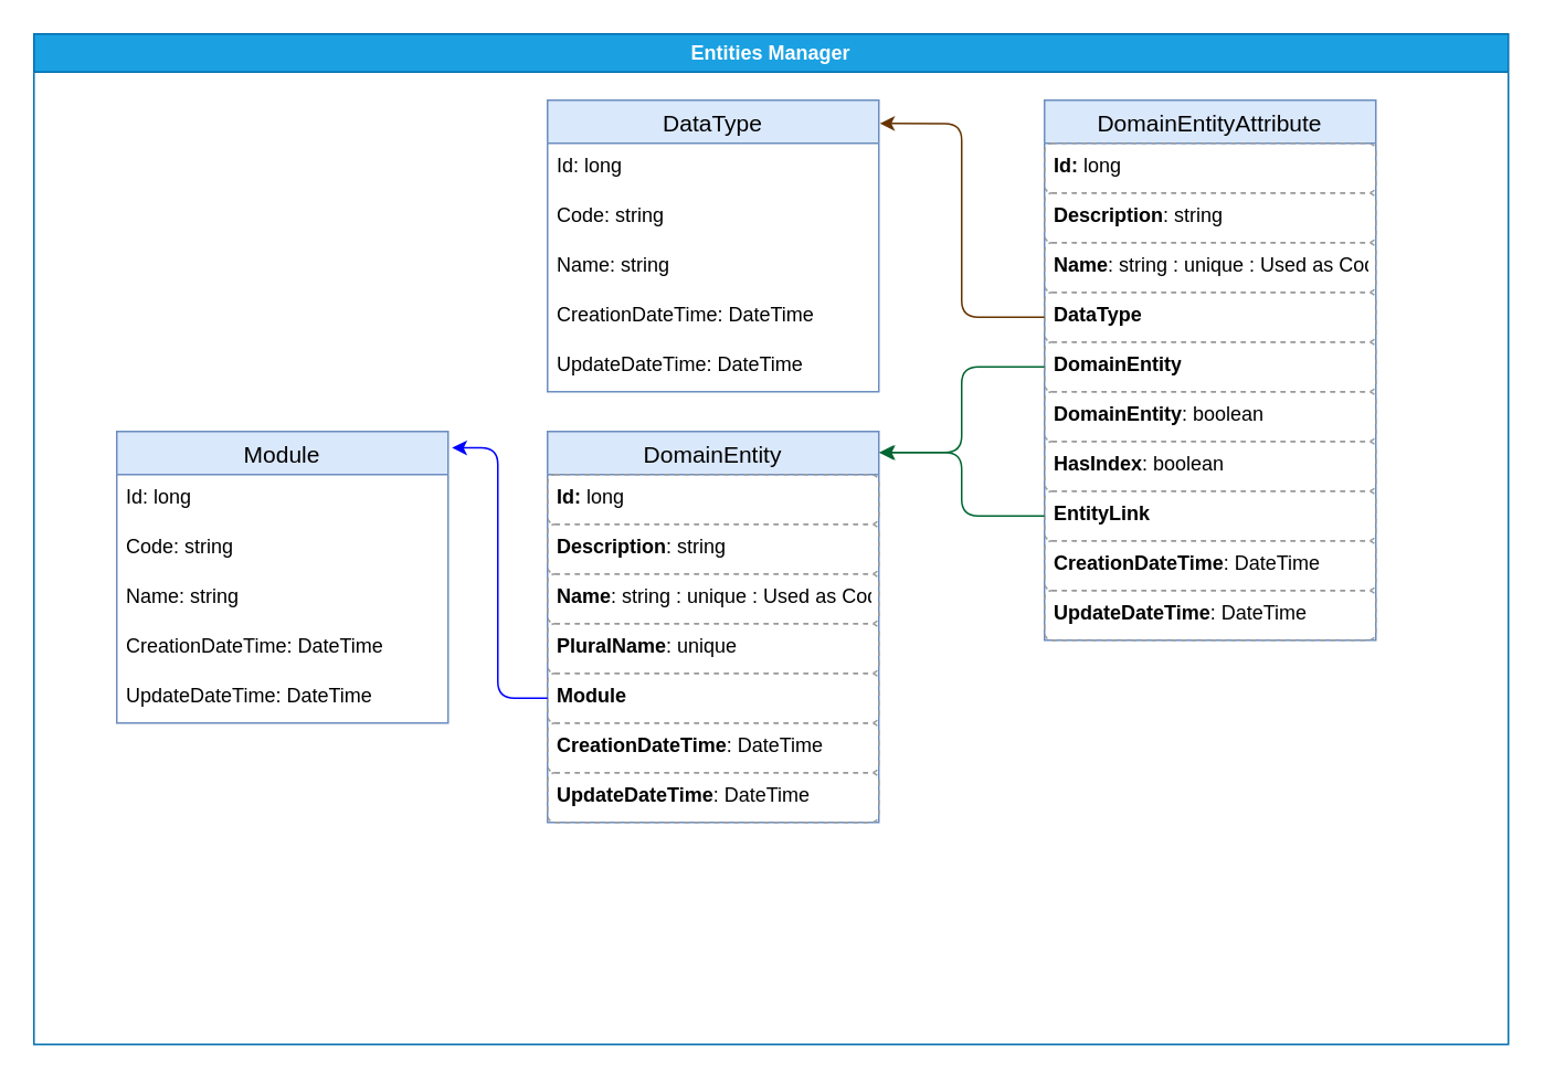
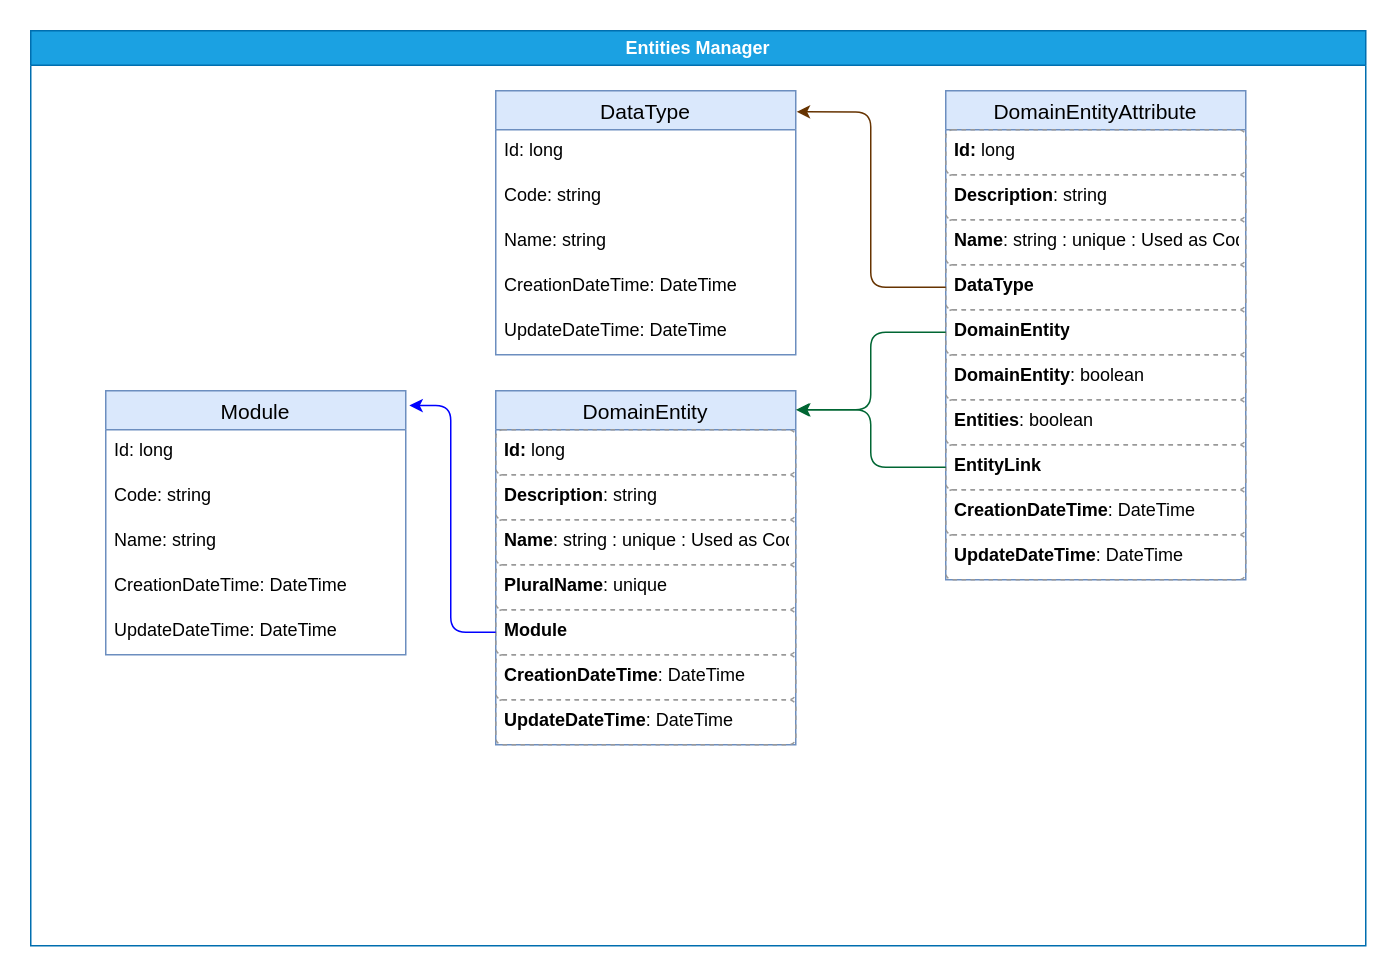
  <mxCell id="0" />
  <mxCell id="1" parent="0" />
  <mxCell id="2" value="Entities Manager" style="swimlane;whiteSpace=wrap;html=1;fillColor=#1ba1e2;fontColor=#ffffff;strokeColor=#006EAF;" vertex="1" parent="1"><mxGeometry x="20" y="20" width="890" height="610" as="geometry" /></mxCell>
  <mxCell id="3" value="DataType" style="swimlane;fontStyle=0;childLayout=stackLayout;horizontal=1;startSize=26;horizontalStack=0;resizeParent=1;resizeParentMax=0;resizeLast=0;collapsible=1;marginBottom=0;align=center;fontSize=14;fillColor=#dae8fc;strokeColor=#6c8ebf;" vertex="1" parent="2"><mxGeometry x="310" y="40" width="200" height="176" as="geometry" /></mxCell>
  <mxCell id="4" value="Id: long" style="text;strokeColor=none;fillColor=none;spacingLeft=4;spacingRight=4;overflow=hidden;rotatable=0;points=[[0,0.5],[1,0.5]];portConstraint=eastwest;fontSize=12;" vertex="1" parent="3"><mxGeometry y="26" width="200" height="30" as="geometry" /></mxCell>
  <mxCell id="5" value="Code: string" style="text;strokeColor=none;fillColor=none;spacingLeft=4;spacingRight=4;overflow=hidden;rotatable=0;points=[[0,0.5],[1,0.5]];portConstraint=eastwest;fontSize=12;" vertex="1" parent="3"><mxGeometry y="56" width="200" height="30" as="geometry" /></mxCell>
  <mxCell id="6" value="Name: string" style="text;strokeColor=none;fillColor=none;spacingLeft=4;spacingRight=4;overflow=hidden;rotatable=0;points=[[0,0.5],[1,0.5]];portConstraint=eastwest;fontSize=12;" vertex="1" parent="3"><mxGeometry y="86" width="200" height="30" as="geometry" /></mxCell>
  <mxCell id="7" value="CreationDateTime: DateTime" style="text;strokeColor=none;fillColor=none;spacingLeft=4;spacingRight=4;overflow=hidden;rotatable=0;points=[[0,0.5],[1,0.5]];portConstraint=eastwest;fontSize=12;" vertex="1" parent="3"><mxGeometry y="116" width="200" height="30" as="geometry" /></mxCell>
  <mxCell id="8" value="UpdateDateTime: DateTime" style="text;strokeColor=none;fillColor=none;spacingLeft=4;spacingRight=4;overflow=hidden;rotatable=0;points=[[0,0.5],[1,0.5]];portConstraint=eastwest;fontSize=12;" vertex="1" parent="3"><mxGeometry y="146" width="200" height="30" as="geometry" /></mxCell>
  <mxCell id="9" value="Module" style="swimlane;fontStyle=0;childLayout=stackLayout;horizontal=1;startSize=26;horizontalStack=0;resizeParent=1;resizeParentMax=0;resizeLast=0;collapsible=1;marginBottom=0;align=center;fontSize=14;fillColor=#dae8fc;strokeColor=#6c8ebf;" vertex="1" parent="2"><mxGeometry x="50" y="240" width="200" height="176" as="geometry" /></mxCell>
  <mxCell id="10" value="Id: long" style="text;strokeColor=none;fillColor=none;spacingLeft=4;spacingRight=4;overflow=hidden;rotatable=0;points=[[0,0.5],[1,0.5]];portConstraint=eastwest;fontSize=12;" vertex="1" parent="9"><mxGeometry y="26" width="200" height="30" as="geometry" /></mxCell>
  <mxCell id="11" value="Code: string" style="text;strokeColor=none;fillColor=none;spacingLeft=4;spacingRight=4;overflow=hidden;rotatable=0;points=[[0,0.5],[1,0.5]];portConstraint=eastwest;fontSize=12;" vertex="1" parent="9"><mxGeometry y="56" width="200" height="30" as="geometry" /></mxCell>
  <mxCell id="12" value="Name: string" style="text;strokeColor=none;fillColor=none;spacingLeft=4;spacingRight=4;overflow=hidden;rotatable=0;points=[[0,0.5],[1,0.5]];portConstraint=eastwest;fontSize=12;" vertex="1" parent="9"><mxGeometry y="86" width="200" height="30" as="geometry" /></mxCell>
  <mxCell id="13" value="CreationDateTime: DateTime" style="text;strokeColor=none;fillColor=none;spacingLeft=4;spacingRight=4;overflow=hidden;rotatable=0;points=[[0,0.5],[1,0.5]];portConstraint=eastwest;fontSize=12;" vertex="1" parent="9"><mxGeometry y="116" width="200" height="30" as="geometry" /></mxCell>
  <mxCell id="14" value="UpdateDateTime: DateTime" style="text;strokeColor=none;fillColor=none;spacingLeft=4;spacingRight=4;overflow=hidden;rotatable=0;points=[[0,0.5],[1,0.5]];portConstraint=eastwest;fontSize=12;" vertex="1" parent="9"><mxGeometry y="146" width="200" height="30" as="geometry" /></mxCell>
  <mxCell id="15" value="DomainEntity" style="swimlane;fontStyle=0;childLayout=stackLayout;horizontal=1;startSize=26;horizontalStack=0;resizeParent=1;resizeParentMax=0;resizeLast=0;collapsible=1;marginBottom=0;align=center;fontSize=14;fillColor=#dae8fc;strokeColor=#6c8ebf;" vertex="1" parent="2"><mxGeometry x="310" y="240" width="200" height="236" as="geometry" /></mxCell>
  <mxCell id="16" value="Id: &lt;span style=&quot;font-weight: normal;&quot;&gt;long&lt;/span&gt;" style="text;strokeColor=#999999;fillColor=none;spacingLeft=4;spacingRight=4;overflow=hidden;rotatable=0;points=[[0,0.5],[1,0.5]];portConstraint=eastwest;fontSize=12;fontStyle=1;html=1;dashed=1;glass=0;shadow=0;rounded=1;" vertex="1" parent="15"><mxGeometry y="26" width="200" height="30" as="geometry" /></mxCell>
  <mxCell id="17" value="&lt;b&gt;Description&lt;/b&gt;: string" style="text;strokeColor=#999999;fillColor=none;spacingLeft=4;spacingRight=4;overflow=hidden;rotatable=0;points=[[0,0.5],[1,0.5]];portConstraint=eastwest;fontSize=12;html=1;dashed=1;rounded=1;" vertex="1" parent="15"><mxGeometry y="56" width="200" height="30" as="geometry" /></mxCell>
  <mxCell id="18" value="&lt;b&gt;Name&lt;/b&gt;: string : unique : Used as Code" style="text;strokeColor=#999999;fillColor=none;spacingLeft=4;spacingRight=4;overflow=hidden;rotatable=0;points=[[0,0.5],[1,0.5]];portConstraint=eastwest;fontSize=12;html=1;dashed=1;rounded=1;" vertex="1" parent="15"><mxGeometry y="86" width="200" height="30" as="geometry" /></mxCell>
  <mxCell id="19" value="&lt;b&gt;PluralName&lt;/b&gt;: unique" style="text;strokeColor=#999999;fillColor=none;spacingLeft=4;spacingRight=4;overflow=hidden;rotatable=0;points=[[0,0.5],[1,0.5]];portConstraint=eastwest;fontSize=12;html=1;dashed=1;rounded=1;" vertex="1" parent="15"><mxGeometry y="116" width="200" height="30" as="geometry" /></mxCell>
  <mxCell id="20" value="&lt;b&gt;Module&lt;/b&gt;" style="text;strokeColor=#999999;fillColor=none;spacingLeft=4;spacingRight=4;overflow=hidden;rotatable=0;points=[[0,0.5],[1,0.5]];portConstraint=eastwest;fontSize=12;html=1;dashed=1;rounded=1;" vertex="1" parent="15"><mxGeometry y="146" width="200" height="30" as="geometry" /></mxCell>
  <mxCell id="21" value="&lt;b&gt;CreationDateTime&lt;/b&gt;: DateTime" style="text;strokeColor=#999999;fillColor=none;spacingLeft=4;spacingRight=4;overflow=hidden;rotatable=0;points=[[0,0.5],[1,0.5]];portConstraint=eastwest;fontSize=12;html=1;dashed=1;rounded=1;" vertex="1" parent="15"><mxGeometry y="176" width="200" height="30" as="geometry" /></mxCell>
  <mxCell id="22" value="&lt;b&gt;UpdateDateTime&lt;/b&gt;: DateTime" style="text;strokeColor=#999999;fillColor=none;spacingLeft=4;spacingRight=4;overflow=hidden;rotatable=0;points=[[0,0.5],[1,0.5]];portConstraint=eastwest;fontSize=12;html=1;dashed=1;rounded=1;" vertex="1" parent="15"><mxGeometry y="206" width="200" height="30" as="geometry" /></mxCell>
  <mxCell id="23" style="edgeStyle=orthogonalEdgeStyle;rounded=1;orthogonalLoop=1;jettySize=auto;html=1;exitX=0;exitY=0.5;exitDx=0;exitDy=0;entryX=1.012;entryY=0.056;entryDx=0;entryDy=0;entryPerimeter=0;strokeColor=#0000FF;" edge="1" parent="2" source="20" target="9"><mxGeometry relative="1" as="geometry" /></mxCell>
  <mxCell id="24" value="DomainEntityAttribute" style="swimlane;fontStyle=0;childLayout=stackLayout;horizontal=1;startSize=26;horizontalStack=0;resizeParent=1;resizeParentMax=0;resizeLast=0;collapsible=1;marginBottom=0;align=center;fontSize=14;fillColor=#dae8fc;strokeColor=#6c8ebf;" vertex="1" parent="2"><mxGeometry x="610" y="40" width="200" height="326" as="geometry" /></mxCell>
  <mxCell id="25" value="Id: &lt;span style=&quot;font-weight: normal;&quot;&gt;long&lt;/span&gt;" style="text;strokeColor=#999999;fillColor=none;spacingLeft=4;spacingRight=4;overflow=hidden;rotatable=0;points=[[0,0.5],[1,0.5]];portConstraint=eastwest;fontSize=12;fontStyle=1;html=1;dashed=1;glass=0;shadow=0;rounded=1;" vertex="1" parent="24"><mxGeometry y="26" width="200" height="30" as="geometry" /></mxCell>
  <mxCell id="26" value="&lt;b&gt;Description&lt;/b&gt;: string" style="text;strokeColor=#999999;fillColor=none;spacingLeft=4;spacingRight=4;overflow=hidden;rotatable=0;points=[[0,0.5],[1,0.5]];portConstraint=eastwest;fontSize=12;html=1;dashed=1;rounded=1;" vertex="1" parent="24"><mxGeometry y="56" width="200" height="30" as="geometry" /></mxCell>
  <mxCell id="27" value="&lt;b&gt;Name&lt;/b&gt;: string : unique : Used as Code" style="text;strokeColor=#999999;fillColor=none;spacingLeft=4;spacingRight=4;overflow=hidden;rotatable=0;points=[[0,0.5],[1,0.5]];portConstraint=eastwest;fontSize=12;html=1;dashed=1;rounded=1;" vertex="1" parent="24"><mxGeometry y="86" width="200" height="30" as="geometry" /></mxCell>
  <mxCell id="28" value="&lt;b&gt;DataType&lt;/b&gt;" style="text;strokeColor=#999999;fillColor=none;spacingLeft=4;spacingRight=4;overflow=hidden;rotatable=0;points=[[0,0.5],[1,0.5]];portConstraint=eastwest;fontSize=12;html=1;dashed=1;rounded=1;" vertex="1" parent="24"><mxGeometry y="116" width="200" height="30" as="geometry" /></mxCell>
  <mxCell id="29" value="&lt;b&gt;DomainEntity&lt;/b&gt;" style="text;strokeColor=#999999;fillColor=none;spacingLeft=4;spacingRight=4;overflow=hidden;rotatable=0;points=[[0,0.5],[1,0.5]];portConstraint=eastwest;fontSize=12;html=1;dashed=1;rounded=1;" vertex="1" parent="24"><mxGeometry y="146" width="200" height="30" as="geometry" /></mxCell>
  <mxCell id="30" value="&lt;b&gt;DomainEntity&lt;/b&gt;: boolean" style="text;strokeColor=#999999;fillColor=none;spacingLeft=4;spacingRight=4;overflow=hidden;rotatable=0;points=[[0,0.5],[1,0.5]];portConstraint=eastwest;fontSize=12;html=1;dashed=1;rounded=1;" vertex="1" parent="24"><mxGeometry y="176" width="200" height="30" as="geometry" /></mxCell>
- <mxCell id="31" value="&lt;b&gt;HasIndex&lt;/b&gt;: boolean" style="text;strokeColor=#999999;fillColor=none;spacingLeft=4;spacingRight=4;overflow=hidden;rotatable=0;points=[[0,0.5],[1,0.5]];portConstraint=eastwest;fontSize=12;html=1;dashed=1;rounded=1;" vertex="1" parent="24"><mxGeometry y="206" width="200" height="30" as="geometry" /></mxCell>
+ <mxCell id="31" value="&lt;b&gt;Entities&lt;/b&gt;: boolean" style="text;strokeColor=#999999;fillColor=none;spacingLeft=4;spacingRight=4;overflow=hidden;rotatable=0;points=[[0,0.5],[1,0.5]];portConstraint=eastwest;fontSize=12;html=1;dashed=1;rounded=1;" vertex="1" parent="24"><mxGeometry y="206" width="200" height="30" as="geometry" /></mxCell>
  <mxCell id="32" value="&lt;b&gt;EntityLink&lt;/b&gt;" style="text;strokeColor=#999999;fillColor=none;spacingLeft=4;spacingRight=4;overflow=hidden;rotatable=0;points=[[0,0.5],[1,0.5]];portConstraint=eastwest;fontSize=12;html=1;dashed=1;rounded=1;" vertex="1" parent="24"><mxGeometry y="236" width="200" height="30" as="geometry" /></mxCell>
  <mxCell id="33" value="&lt;b&gt;CreationDateTime&lt;/b&gt;: DateTime" style="text;strokeColor=#999999;fillColor=none;spacingLeft=4;spacingRight=4;overflow=hidden;rotatable=0;points=[[0,0.5],[1,0.5]];portConstraint=eastwest;fontSize=12;html=1;dashed=1;rounded=1;" vertex="1" parent="24"><mxGeometry y="266" width="200" height="30" as="geometry" /></mxCell>
  <mxCell id="34" value="&lt;b&gt;UpdateDateTime&lt;/b&gt;: DateTime" style="text;strokeColor=#999999;fillColor=none;spacingLeft=4;spacingRight=4;overflow=hidden;rotatable=0;points=[[0,0.5],[1,0.5]];portConstraint=eastwest;fontSize=12;html=1;dashed=1;rounded=1;" vertex="1" parent="24"><mxGeometry y="296" width="200" height="30" as="geometry" /></mxCell>
  <mxCell id="35" style="edgeStyle=orthogonalEdgeStyle;rounded=1;orthogonalLoop=1;jettySize=auto;html=1;exitX=0;exitY=0.5;exitDx=0;exitDy=0;strokeColor=#006633;strokeWidth=1;entryX=1.004;entryY=0.054;entryDx=0;entryDy=0;entryPerimeter=0;" edge="1" parent="2" source="29" target="15"><mxGeometry relative="1" as="geometry"><mxPoint x="550" y="230" as="targetPoint" /></mxGeometry></mxCell>
  <mxCell id="36" style="edgeStyle=orthogonalEdgeStyle;rounded=1;orthogonalLoop=1;jettySize=auto;html=1;exitX=0;exitY=0.5;exitDx=0;exitDy=0;entryX=1.003;entryY=0.08;entryDx=0;entryDy=0;entryPerimeter=0;strokeColor=#663300;" edge="1" parent="2" source="28" target="3"><mxGeometry relative="1" as="geometry" /></mxCell>
  <mxCell id="37" style="edgeStyle=orthogonalEdgeStyle;rounded=1;orthogonalLoop=1;jettySize=auto;html=1;exitX=0;exitY=0.5;exitDx=0;exitDy=0;entryX=1;entryY=0.054;entryDx=0;entryDy=0;entryPerimeter=0;strokeColor=#006633;strokeWidth=1;" edge="1" parent="2" source="32" target="15"><mxGeometry relative="1" as="geometry" /></mxCell>
